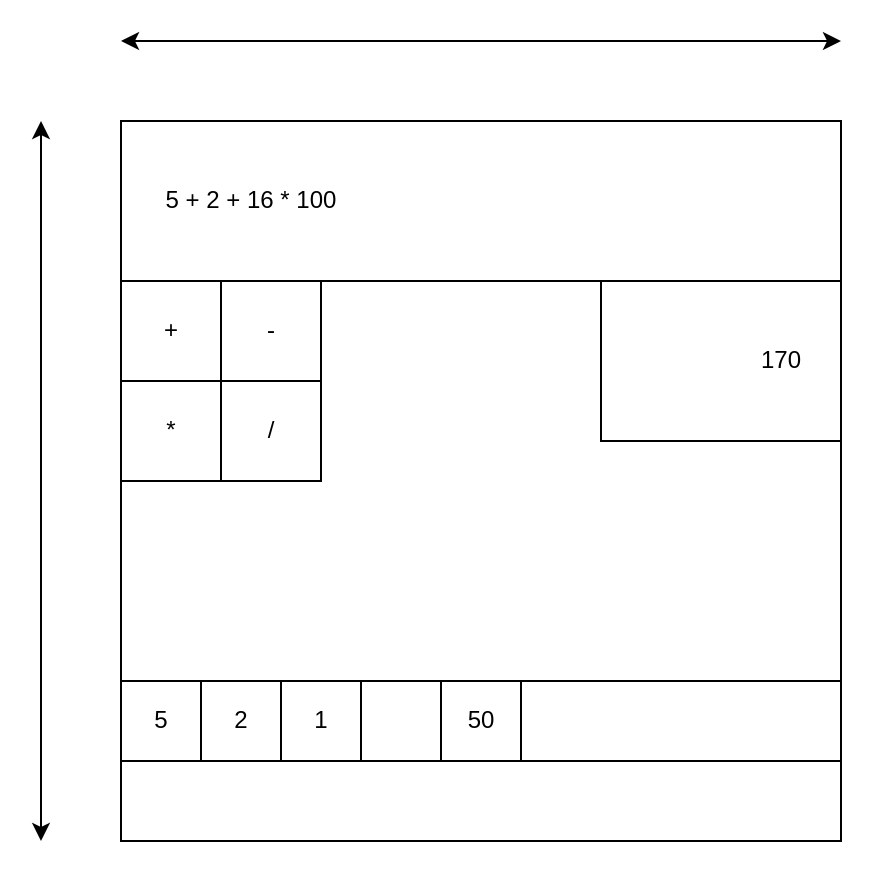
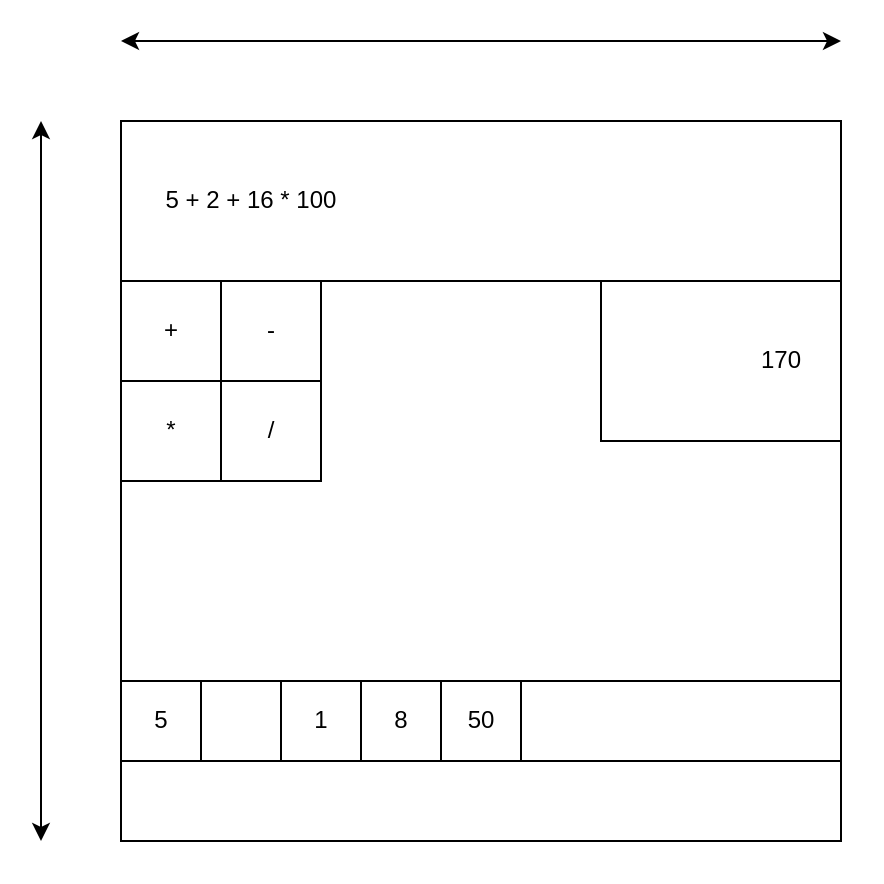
  <mxCell id="0" />
  <mxCell id="1" parent="0" />
  <mxCell id="2" value="" style="whiteSpace=wrap;html=1;aspect=fixed;" parent="1" vertex="1"><mxGeometry x="60" y="60" width="360" height="360" as="geometry" /></mxCell>
  <mxCell id="3" value="" style="endArrow=none;html=1;rounded=0;" parent="1" edge="1"><mxGeometry width="50" height="50" relative="1" as="geometry"><mxPoint x="60" y="140" as="sourcePoint" /><mxPoint x="420" y="140" as="targetPoint" /><Array as="points" /></mxGeometry></mxCell>
  <mxCell id="4" value="" style="whiteSpace=wrap;html=1;aspect=fixed;" parent="1" vertex="1"><mxGeometry x="60" y="340" width="40" height="40" as="geometry" /></mxCell>
  <mxCell id="5" value="" style="whiteSpace=wrap;html=1;aspect=fixed;" parent="1" vertex="1"><mxGeometry x="220" y="340" width="40" height="40" as="geometry" /></mxCell>
  <mxCell id="6" value="" style="whiteSpace=wrap;html=1;aspect=fixed;" parent="1" vertex="1"><mxGeometry x="180" y="340" width="40" height="40" as="geometry" /></mxCell>
  <mxCell id="7" value="" style="whiteSpace=wrap;html=1;aspect=fixed;" parent="1" vertex="1"><mxGeometry x="140" y="340" width="40" height="40" as="geometry" /></mxCell>
  <mxCell id="8" value="" style="whiteSpace=wrap;html=1;aspect=fixed;" parent="1" vertex="1"><mxGeometry x="100" y="340" width="40" height="40" as="geometry" /></mxCell>
  <mxCell id="9" value="" style="rounded=0;whiteSpace=wrap;html=1;" parent="1" vertex="1"><mxGeometry x="260" y="340" width="160" height="40" as="geometry" /></mxCell>
  <mxCell id="10" value="" style="whiteSpace=wrap;html=1;aspect=fixed;" parent="1" vertex="1"><mxGeometry x="60" y="140" width="50" height="50" as="geometry" /></mxCell>
  <mxCell id="11" value="" style="whiteSpace=wrap;html=1;aspect=fixed;" parent="1" vertex="1"><mxGeometry x="110" y="190" width="50" height="50" as="geometry" /></mxCell>
  <mxCell id="12" value="" style="whiteSpace=wrap;html=1;aspect=fixed;" parent="1" vertex="1"><mxGeometry x="60" y="190" width="50" height="50" as="geometry" /></mxCell>
  <mxCell id="13" value="" style="whiteSpace=wrap;html=1;aspect=fixed;" parent="1" vertex="1"><mxGeometry x="110" y="140" width="50" height="50" as="geometry" /></mxCell>
  <mxCell id="14" value="" style="rounded=0;whiteSpace=wrap;html=1;" parent="1" vertex="1"><mxGeometry x="300" y="140" width="120" height="80" as="geometry" /></mxCell>
  <mxCell id="15" value="+" style="text;html=1;resizable=0;autosize=1;align=center;verticalAlign=middle;points=[];fillColor=none;strokeColor=none;rounded=0;" parent="1" vertex="1"><mxGeometry x="70" y="150" width="30" height="30" as="geometry" /></mxCell>
  <mxCell id="16" value="170" style="text;html=1;resizable=0;autosize=1;align=center;verticalAlign=middle;points=[];fillColor=none;strokeColor=none;rounded=0;" parent="1" vertex="1"><mxGeometry x="370" y="165" width="40" height="30" as="geometry" /></mxCell>
+ <mxCell id="17" value="8" style="text;html=1;resizable=0;autosize=1;align=center;verticalAlign=middle;points=[];fillColor=none;strokeColor=none;rounded=0;" parent="1" vertex="1"><mxGeometry x="185" y="345" width="30" height="30" as="geometry" /></mxCell>
  <mxCell id="18" value="1" style="text;html=1;resizable=0;autosize=1;align=center;verticalAlign=middle;points=[];fillColor=none;strokeColor=none;rounded=0;" parent="1" vertex="1"><mxGeometry x="145" y="345" width="30" height="30" as="geometry" /></mxCell>
- <mxCell id="19" value="2" style="text;html=1;resizable=0;autosize=1;align=center;verticalAlign=middle;points=[];fillColor=none;strokeColor=none;rounded=0;" parent="1" vertex="1"><mxGeometry x="105" y="345" width="30" height="30" as="geometry" /></mxCell>
  <mxCell id="20" value="5" style="text;html=1;resizable=0;autosize=1;align=center;verticalAlign=middle;points=[];fillColor=none;strokeColor=none;rounded=0;" parent="1" vertex="1"><mxGeometry x="65" y="345" width="30" height="30" as="geometry" /></mxCell>
  <mxCell id="21" value="/" style="text;html=1;resizable=0;autosize=1;align=center;verticalAlign=middle;points=[];fillColor=none;strokeColor=none;rounded=0;" parent="1" vertex="1"><mxGeometry x="120" y="200" width="30" height="30" as="geometry" /></mxCell>
  <mxCell id="22" value="-" style="text;html=1;resizable=0;autosize=1;align=center;verticalAlign=middle;points=[];fillColor=none;strokeColor=none;rounded=0;" parent="1" vertex="1"><mxGeometry x="120" y="150" width="30" height="30" as="geometry" /></mxCell>
  <mxCell id="23" value="*" style="text;html=1;resizable=0;autosize=1;align=center;verticalAlign=middle;points=[];fillColor=none;strokeColor=none;rounded=0;" parent="1" vertex="1"><mxGeometry x="70" y="200" width="30" height="30" as="geometry" /></mxCell>
  <mxCell id="24" value="5 + 2 + 16 * 100" style="text;html=1;resizable=0;autosize=1;align=center;verticalAlign=middle;points=[];fillColor=none;strokeColor=none;rounded=0;" parent="1" vertex="1"><mxGeometry x="70" y="85" width="110" height="30" as="geometry" /></mxCell>
  <mxCell id="25" value="50" style="text;html=1;resizable=0;autosize=1;align=center;verticalAlign=middle;points=[];fillColor=none;strokeColor=none;rounded=0;" parent="1" vertex="1"><mxGeometry x="220" y="345" width="40" height="30" as="geometry" /></mxCell>
  <mxCell id="26" value="" style="endArrow=classic;startArrow=classic;html=1;rounded=0;" parent="1" edge="1"><mxGeometry width="50" height="50" relative="1" as="geometry"><mxPoint x="20" y="420" as="sourcePoint" /><mxPoint x="20" y="60" as="targetPoint" /></mxGeometry></mxCell>
  <mxCell id="27" value="" style="endArrow=classic;startArrow=classic;html=1;rounded=0;" parent="1" edge="1"><mxGeometry width="50" height="50" relative="1" as="geometry"><mxPoint x="60" y="20" as="sourcePoint" /><mxPoint x="420" y="20" as="targetPoint" /></mxGeometry></mxCell>
